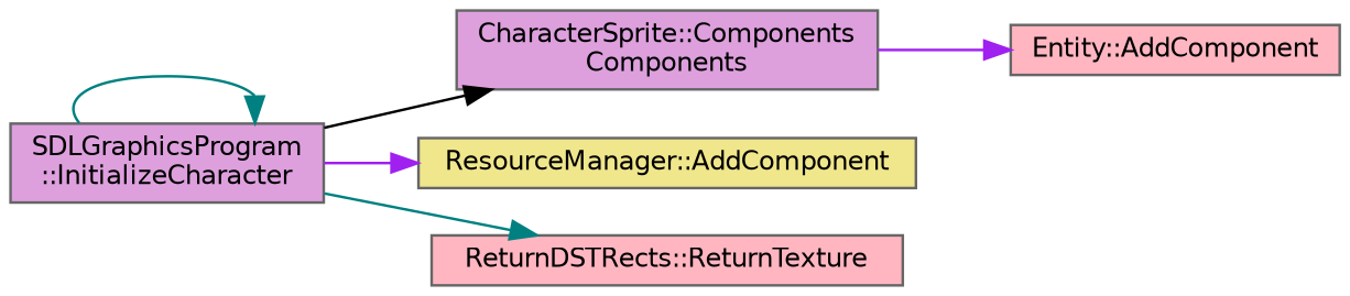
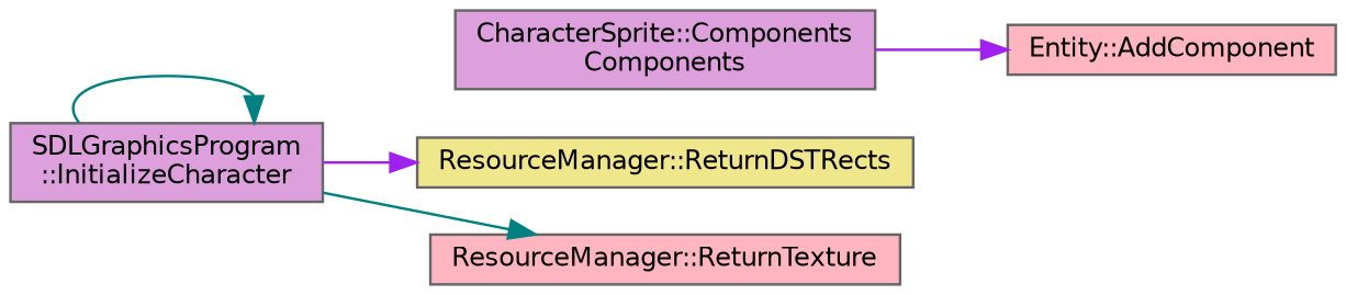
  digraph {
    rankdir=LR
    node [color=grey40 fillcolor=plum fontname=Helvetica fontsize=10 shape=box style=filled]
    edge [color=teal fontname=Helvetica fontsize=10 labelfontname=Helvetica labelfontsize=10 style=solid]
    n1 [color=gray40 fontcolor=black height=0.2 label="SDLGraphicsProgram\l::InitializeCharacter" width=0.4]
    n2 [height=0.2 label="CharacterSprite::Components\lComponents" width=0.4]
-   n3 [fillcolor=khaki height=0.2 label="ResourceManager::AddComponent" width=0.4]
-   n4 [fillcolor=lightpink height=0.2 label="ReturnDSTRects::ReturnTexture" width=0.4]
+   n3 [fillcolor=khaki height=0.2 label="ResourceManager::ReturnDSTRects" width=0.4]
+   n4 [fillcolor=lightpink height=0.2 label="ResourceManager::ReturnTexture" width=0.4]
    n5 [fillcolor=lightpink height=0.2 label="Entity::AddComponent" width=0.4]
    n1 -> n1
-   n1 -> n2 [color=black]
    n1 -> n3 [color=purple]
    n1 -> n4
    n2 -> n5 [color=purple]
  }
